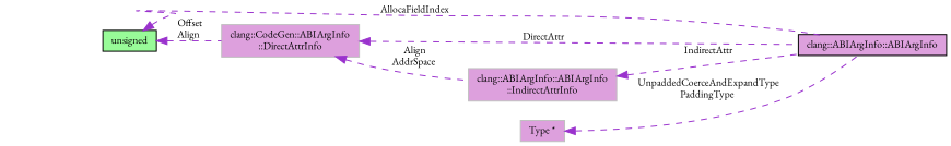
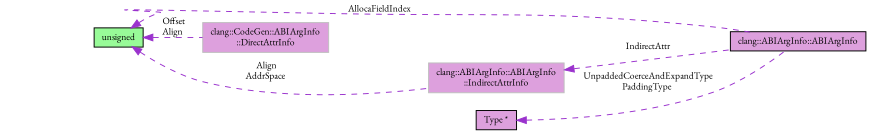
  digraph {
    fontname="EB Garamond"
    rankdir=LR
    node [color=grey75 fillcolor=plum fontname="EB Garamond" fontsize=10 shape=record style=filled]
    edge [color=darkorchid3 dir=back fontname="EB Garamond" fontsize=10 labelfontname=Helvetica labelfontsize=10 style=dashed]
    n1 [color=black fontcolor=black height=0.2 label="clang::ABIArgInfo::ABIArgInfo" width=0.4]
    n2 [height=0.2 label="clang::CodeGen::ABIArgInfo\l::DirectAttrInfo" width=0.4]
    n3 [color=black fillcolor=palegreen height=0.2 label=unsigned width=0.4]
    n4 [height=0.2 label="clang::ABIArgInfo::ABIArgInfo\l::IndirectAttrInfo" width=0.4]
-   n5 [height=0.2 label="Type *" width=0.4]
-   n2 -> n1 [label=" DirectAttr"]
+   n5 [color=black height=0.2 label="Type *" width=0.4]
    n3 -> n1 [label=" AllocaFieldIndex"]
    n3 -> n2 [label=" Offset\nAlign"]
-   n2 -> n4 [label=" Align\nAddrSpace"]
+   n3 -> n4 [label=" Align\nAddrSpace"]
    n4 -> n1 [label=" IndirectAttr"]
    n5 -> n1 [label=" UnpaddedCoerceAndExpandType\nPaddingType"]
  }
